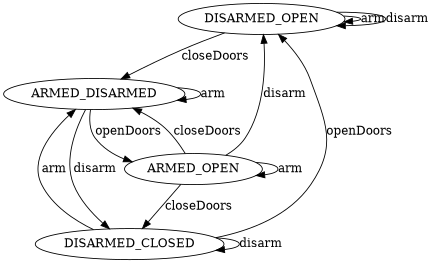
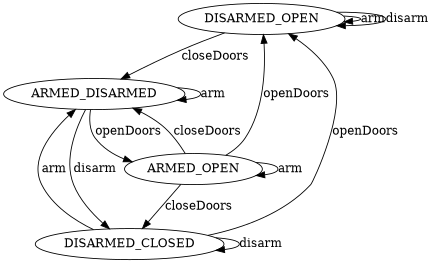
  digraph {
    DISARMED_OPEN
    n2 [label=ARMED_DISARMED]
    DISARMED_CLOSED
    ARMED_OPEN
    DISARMED_OPEN -> DISARMED_OPEN [label=arm]
    DISARMED_OPEN -> DISARMED_OPEN [label=disarm]
    DISARMED_OPEN -> n2 [label=closeDoors]
    n2 -> n2 [label=arm]
    n2 -> DISARMED_CLOSED [label=disarm]
    n2 -> ARMED_OPEN [label=openDoors]
    DISARMED_CLOSED -> DISARMED_OPEN [label=openDoors]
    DISARMED_CLOSED -> n2 [label=arm]
    DISARMED_CLOSED -> DISARMED_CLOSED [label=disarm]
-   ARMED_OPEN -> DISARMED_OPEN [label=disarm]
+   ARMED_OPEN -> DISARMED_OPEN [label=openDoors]
    ARMED_OPEN -> n2 [label=closeDoors]
    ARMED_OPEN -> DISARMED_CLOSED [label=closeDoors]
    ARMED_OPEN -> ARMED_OPEN [label=arm]
  }
